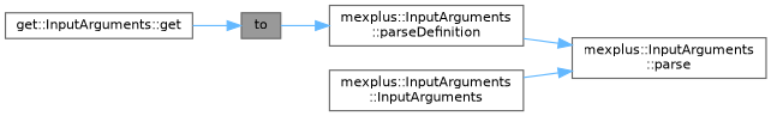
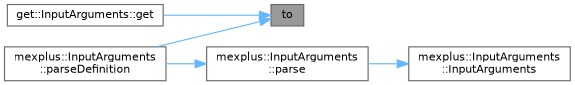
  digraph {
    rankdir=RL
    node [color=grey40 fillcolor=white fontname=Helvetica fontsize=10 shape=box style=filled]
    edge [color=steelblue1 dir=back fontname=Helvetica fontsize=10 labelfontname=Helvetica labelfontsize=10 style=solid]
    n1 [color=gray40 fillcolor=grey60 fontcolor=black height=0.2 label=to width=0.4]
    n2 [height=0.2 label="get::InputArguments::get" width=0.4]
    n3 [height=0.2 label="mexplus::InputArguments\l::parseDefinition" width=0.4]
    n4 [height=0.2 label="mexplus::InputArguments\l::parse" width=0.4]
    n5 [height=0.2 label="mexplus::InputArguments\l::InputArguments" width=0.4]
    n1 -> n2
-   n3 -> n1
+   n1 -> n3
    n4 -> n3
-   n4 -> n5
+   n5 -> n4
  }
